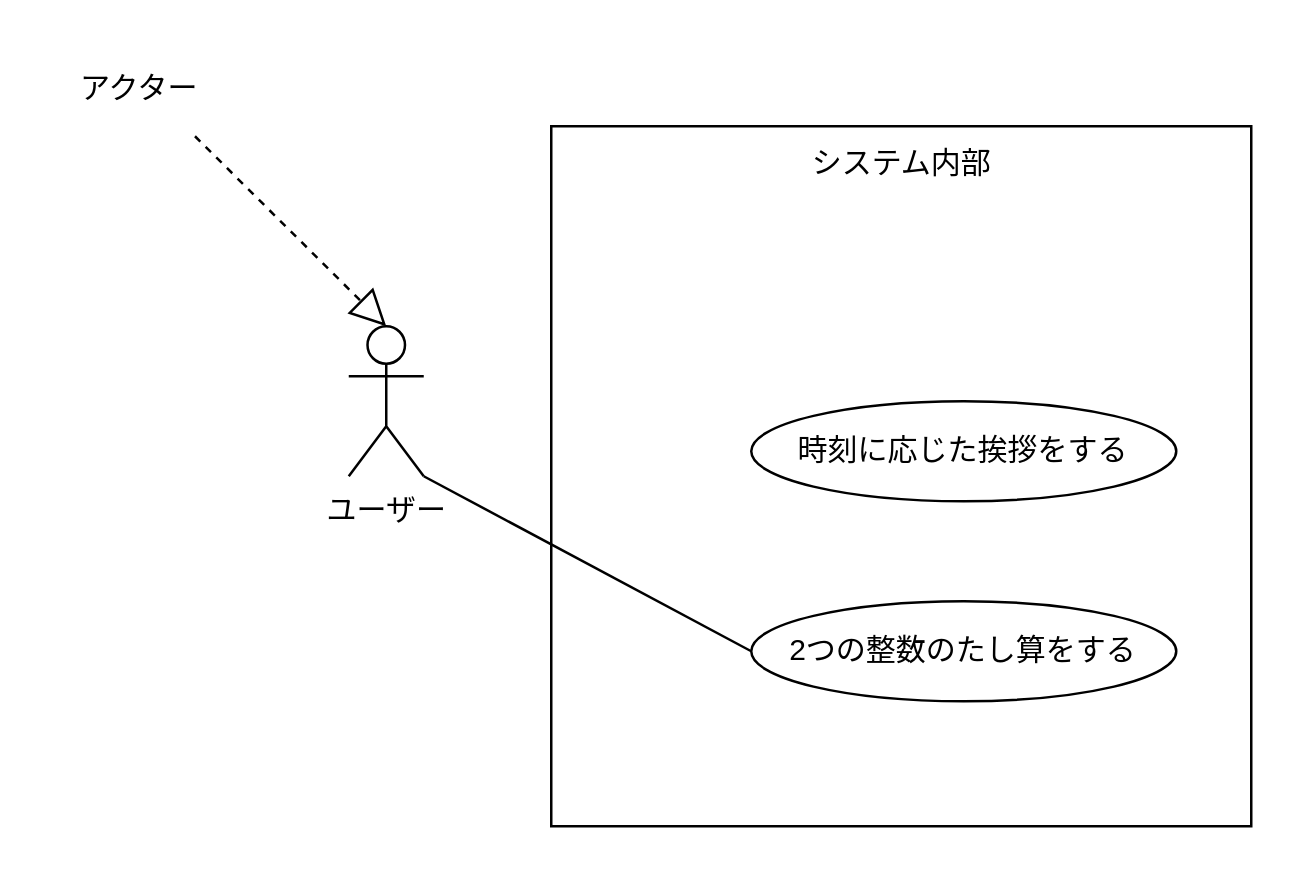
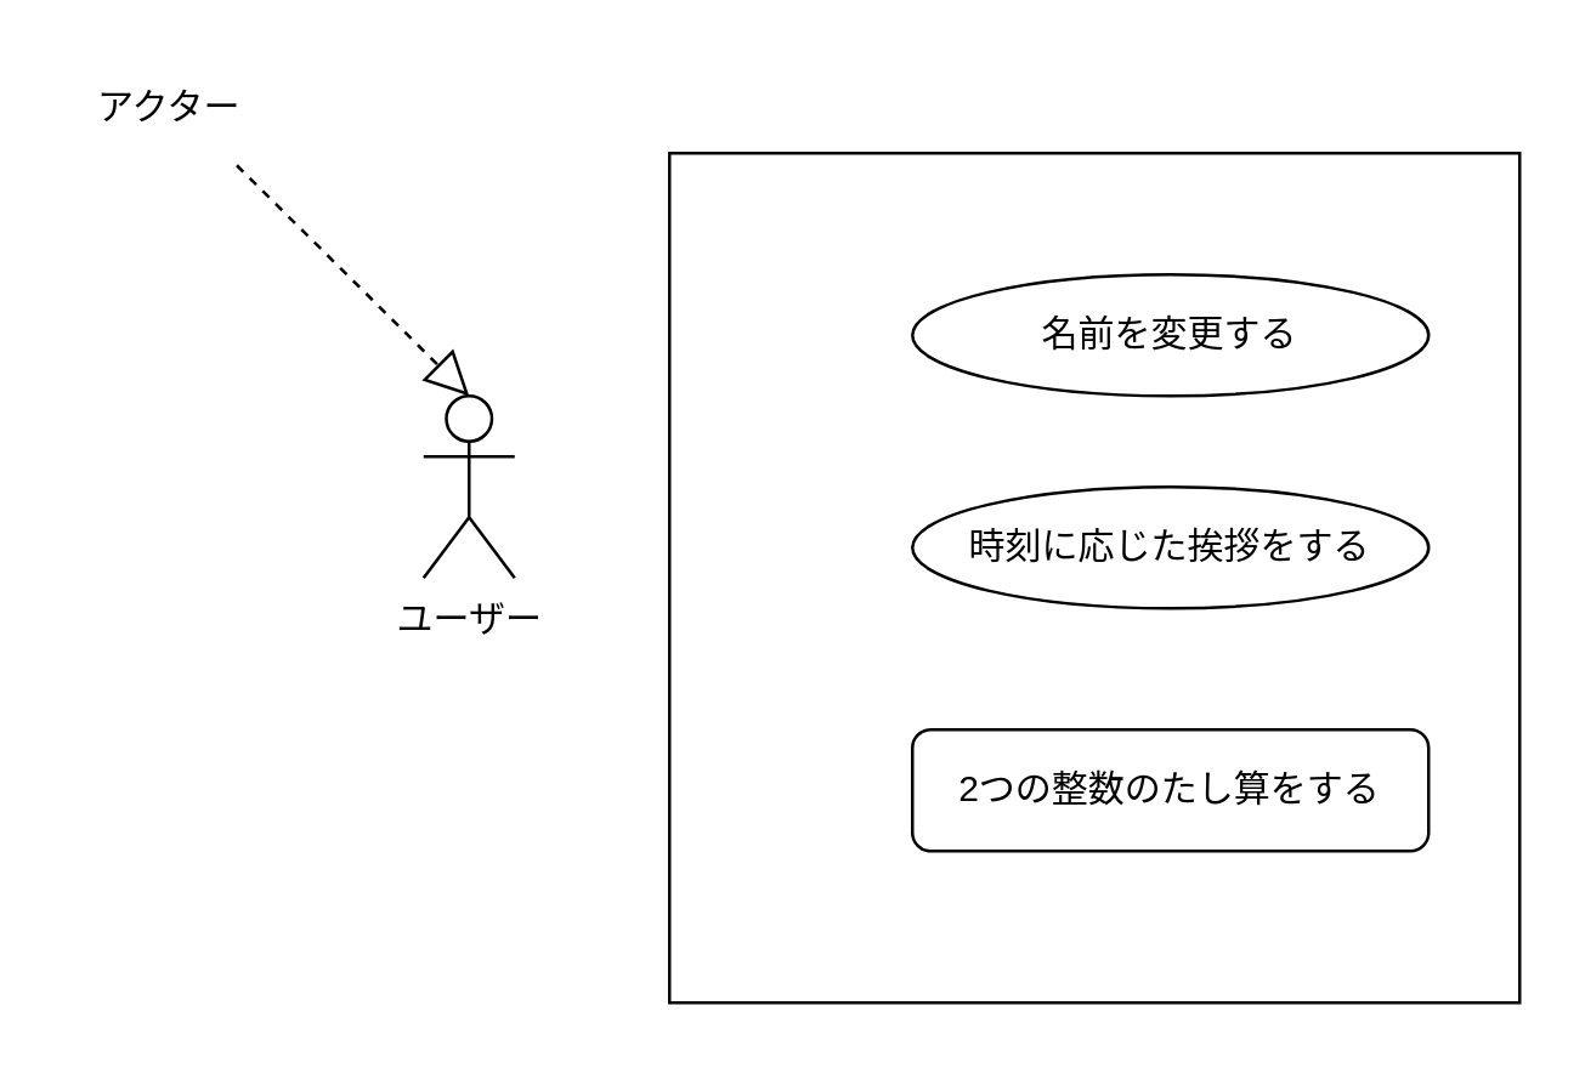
  <mxCell id="0" />
  <mxCell id="1" parent="0" />
  <mxCell id="2" value="ユーザー" style="shape=umlActor;verticalLabelPosition=bottom;verticalAlign=top;html=1;outlineConnect=0;" parent="1" vertex="1"><mxGeometry x="139" y="130" width="30" height="60" as="geometry" /></mxCell>
  <mxCell id="3" value="" style="rounded=0;whiteSpace=wrap;html=1;align=left;fillColor=none;" parent="1" vertex="1"><mxGeometry x="220" y="50" width="280" height="280" as="geometry" /></mxCell>
- <mxCell id="4" value="システム内部" style="text;html=1;align=center;verticalAlign=middle;resizable=0;points=[];autosize=1;strokeColor=none;fillColor=none;" parent="1" vertex="1"><mxGeometry x="310" y="50" width="100" height="30" as="geometry" /></mxCell>
+ <mxCell id="5" value="名前を変更する" style="ellipse;whiteSpace=wrap;html=1;fillColor=none;" parent="1" vertex="1"><mxGeometry x="300" y="90" width="170" height="40" as="geometry" /></mxCell>
  <mxCell id="6" value="時刻に応じた挨拶をする" style="ellipse;whiteSpace=wrap;html=1;fillColor=none;" parent="1" vertex="1"><mxGeometry x="300" y="160" width="170" height="40" as="geometry" /></mxCell>
  <mxCell id="7" value="" style="endArrow=block;dashed=1;endFill=0;endSize=12;html=1;entryX=0.5;entryY=0;entryDx=0;entryDy=0;entryPerimeter=0;" parent="1" edge="1" target="2"><mxGeometry width="160" relative="1" as="geometry"><mxPoint x="77.5" y="54" as="sourcePoint" /><mxPoint x="160" y="100" as="targetPoint" /><Array as="points" /></mxGeometry></mxCell>
  <mxCell id="8" value="アクター" style="text;html=1;align=center;verticalAlign=middle;resizable=0;points=[];autosize=1;strokeColor=none;fillColor=none;" parent="1" vertex="1"><mxGeometry x="20" y="20" width="70" height="30" as="geometry" /></mxCell>
- <mxCell id="9" value="2つの整数のたし算をする" style="ellipse;whiteSpace=wrap;html=1;fillColor=none;" vertex="1" parent="1"><mxGeometry x="300" y="240" width="170" height="40" as="geometry" /></mxCell>
- <mxCell id="10" value="" style="endArrow=none;html=1;entryX=0;entryY=0.5;entryDx=0;entryDy=0;exitX=1;exitY=1;exitDx=0;exitDy=0;exitPerimeter=0;" edge="1" parent="1" target="9" source="2"><mxGeometry width="50" height="50" relative="1" as="geometry"><mxPoint x="190" y="205" as="sourcePoint" /><mxPoint x="310" y="210" as="targetPoint" /></mxGeometry></mxCell>
+ <mxCell id="9" value="2つの整数のたし算をする" style="whiteSpace=wrap;html=1;fillColor=none;rounded=1;" vertex="1" parent="1"><mxGeometry x="300" y="240" width="170" height="40" as="geometry" /></mxCell>
